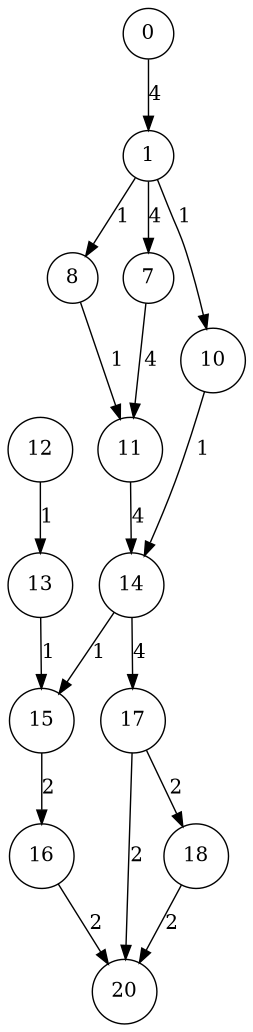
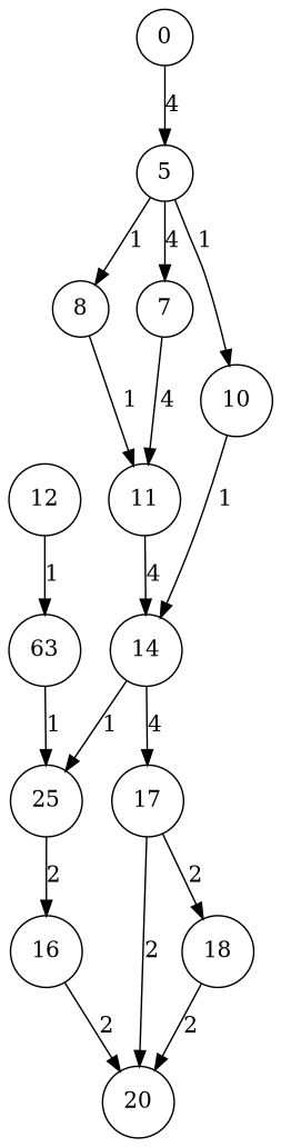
  digraph {
    node [shape=circle]
    8
    11
    14
-   15
+   15 [label=25]
    17
    12
-   13
+   13 [label=63]
    10
    16
    18
    20
    7
-   5 [label=1]
+   5
    0
    8 -> 11 [label=1]
    11 -> 14 [label=4]
    14 -> 15 [label=1]
    14 -> 17 [label=4]
    15 -> 16 [label=2]
    17 -> 18 [label=2]
    17 -> 20 [label=2]
    12 -> 13 [label=1]
    13 -> 15 [label=1]
    10 -> 14 [label=1]
    16 -> 20 [label=2]
    18 -> 20 [label=2]
    7 -> 11 [label=4]
    5 -> 8 [label=1]
    5 -> 10 [label=1]
    5 -> 7 [label=4]
    0 -> 5 [label=4]
  }
